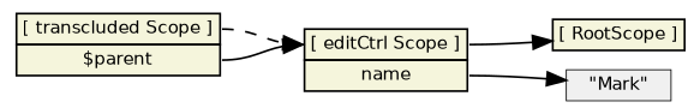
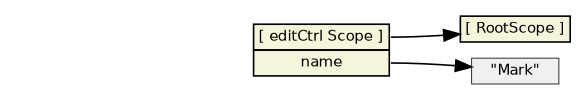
  digraph {
    fontname="DejaVu Sans"
    nodesep=0.1
    rankdir=LR
    node [fontname="DejaVu Sans" fontsize=9 margin="0.05, 0.04" penwidth=0.5 shape=plaintext]
    edge [fontname="DejaVu Sans" headport=proto tailport=proto]
    n1 [height=0.2 label=<<table bgcolor="beige" border="0" cellborder="1" cellpadding="2" cellspacing="0">   <tr><td port="proto">[ RootScope ]</td></tr></table>>]
    n2 [height=0.2 label=<<table bgcolor="beige" border="0" cellborder="1" cellpadding="2" cellspacing="0">   <tr><td port="proto">[ editCtrl Scope ]</td></tr>   <tr><td port="name">name</td></tr>   </table>>]
    n3 [fillcolor=gray94 height=0.2 label="\"Mark\"" shape=box style=filled]
-   n4 [height=0.2 label=<<table bgcolor="beige" border="0" cellborder="1" cellpadding="2" cellspacing="0">   <tr><td port="proto">[ transcluded Scope ]</td></tr>   <tr><td port="parent">$parent</td></tr>   </table>>]
    n2 -> n1 [style=solid]
    n2 -> n3 [tailport=name]
-   n4 -> n2 [style=dashed]
-   n4 -> n2 [tailport=parent]
  }
